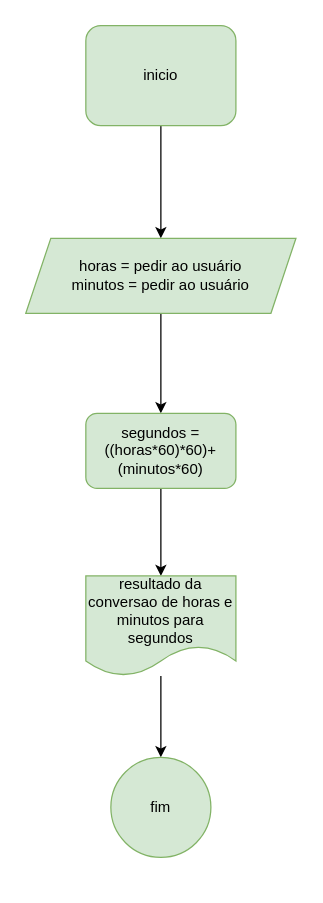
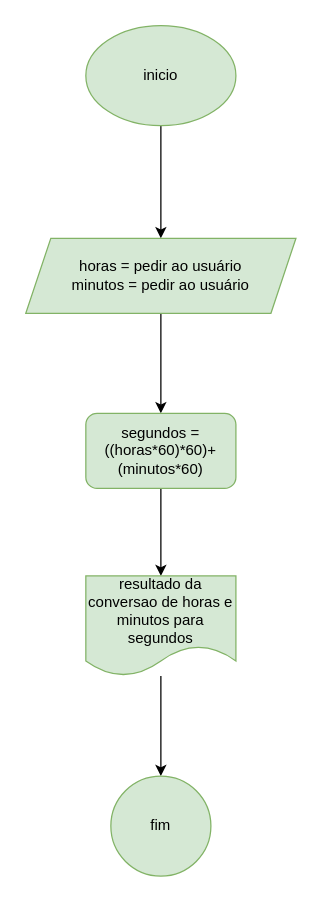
  <mxCell id="0" />
  <mxCell id="1" parent="0" />
  <mxCell id="2" value="" style="edgeStyle=orthogonalEdgeStyle;rounded=0;orthogonalLoop=1;jettySize=auto;html=1;" edge="1" parent="1" source="3" target="5"><mxGeometry relative="1" as="geometry" /></mxCell>
- <mxCell id="3" value="inicio" style="whiteSpace=wrap;html=1;fillColor=#d5e8d4;strokeColor=#82b366;rounded=1;" vertex="1" parent="1"><mxGeometry x="68" y="20" width="120" height="80" as="geometry" /></mxCell>
+ <mxCell id="3" value="inicio" style="ellipse;whiteSpace=wrap;html=1;fillColor=#d5e8d4;strokeColor=#82b366;" vertex="1" parent="1"><mxGeometry x="68" y="20" width="120" height="80" as="geometry" /></mxCell>
  <mxCell id="4" value="" style="edgeStyle=orthogonalEdgeStyle;rounded=0;orthogonalLoop=1;jettySize=auto;html=1;" edge="1" parent="1" source="5" target="7"><mxGeometry relative="1" as="geometry" /></mxCell>
  <mxCell id="5" value="horas = pedir ao usuário&lt;div&gt;minutos = pedir ao usuário&lt;/div&gt;" style="shape=parallelogram;perimeter=parallelogramPerimeter;whiteSpace=wrap;html=1;fixedSize=1;fillColor=#d5e8d4;strokeColor=#82b366;" vertex="1" parent="1"><mxGeometry x="20" y="190" width="216" height="60" as="geometry" /></mxCell>
  <mxCell id="6" value="" style="edgeStyle=orthogonalEdgeStyle;rounded=0;orthogonalLoop=1;jettySize=auto;html=1;" edge="1" parent="1" source="7" target="9"><mxGeometry relative="1" as="geometry" /></mxCell>
  <mxCell id="7" value="segundos = ((horas*60)*60)+(minutos*60)" style="whiteSpace=wrap;html=1;fillColor=#d5e8d4;strokeColor=#82b366;rounded=1;" vertex="1" parent="1"><mxGeometry x="68" y="330" width="120" height="60" as="geometry" /></mxCell>
  <mxCell id="8" value="" style="edgeStyle=orthogonalEdgeStyle;rounded=0;orthogonalLoop=1;jettySize=auto;html=1;" edge="1" parent="1" source="9" target="10"><mxGeometry relative="1" as="geometry" /></mxCell>
  <mxCell id="9" value="resultado da conversao de horas e minutos para segundos" style="shape=document;whiteSpace=wrap;html=1;boundedLbl=1;fillColor=#d5e8d4;strokeColor=#82b366;" vertex="1" parent="1"><mxGeometry x="68" y="460" width="120" height="80" as="geometry" /></mxCell>
- <mxCell id="10" value="fim" style="ellipse;whiteSpace=wrap;html=1;fillColor=#d5e8d4;strokeColor=#82b366;" vertex="1" parent="1"><mxGeometry x="88" y="605" width="80" height="80" as="geometry" /></mxCell>
+ <mxCell id="10" value="fim" style="ellipse;whiteSpace=wrap;html=1;fillColor=#d5e8d4;strokeColor=#82b366;" vertex="1" parent="1"><mxGeometry x="88" y="620" width="80" height="80" as="geometry" /></mxCell>
